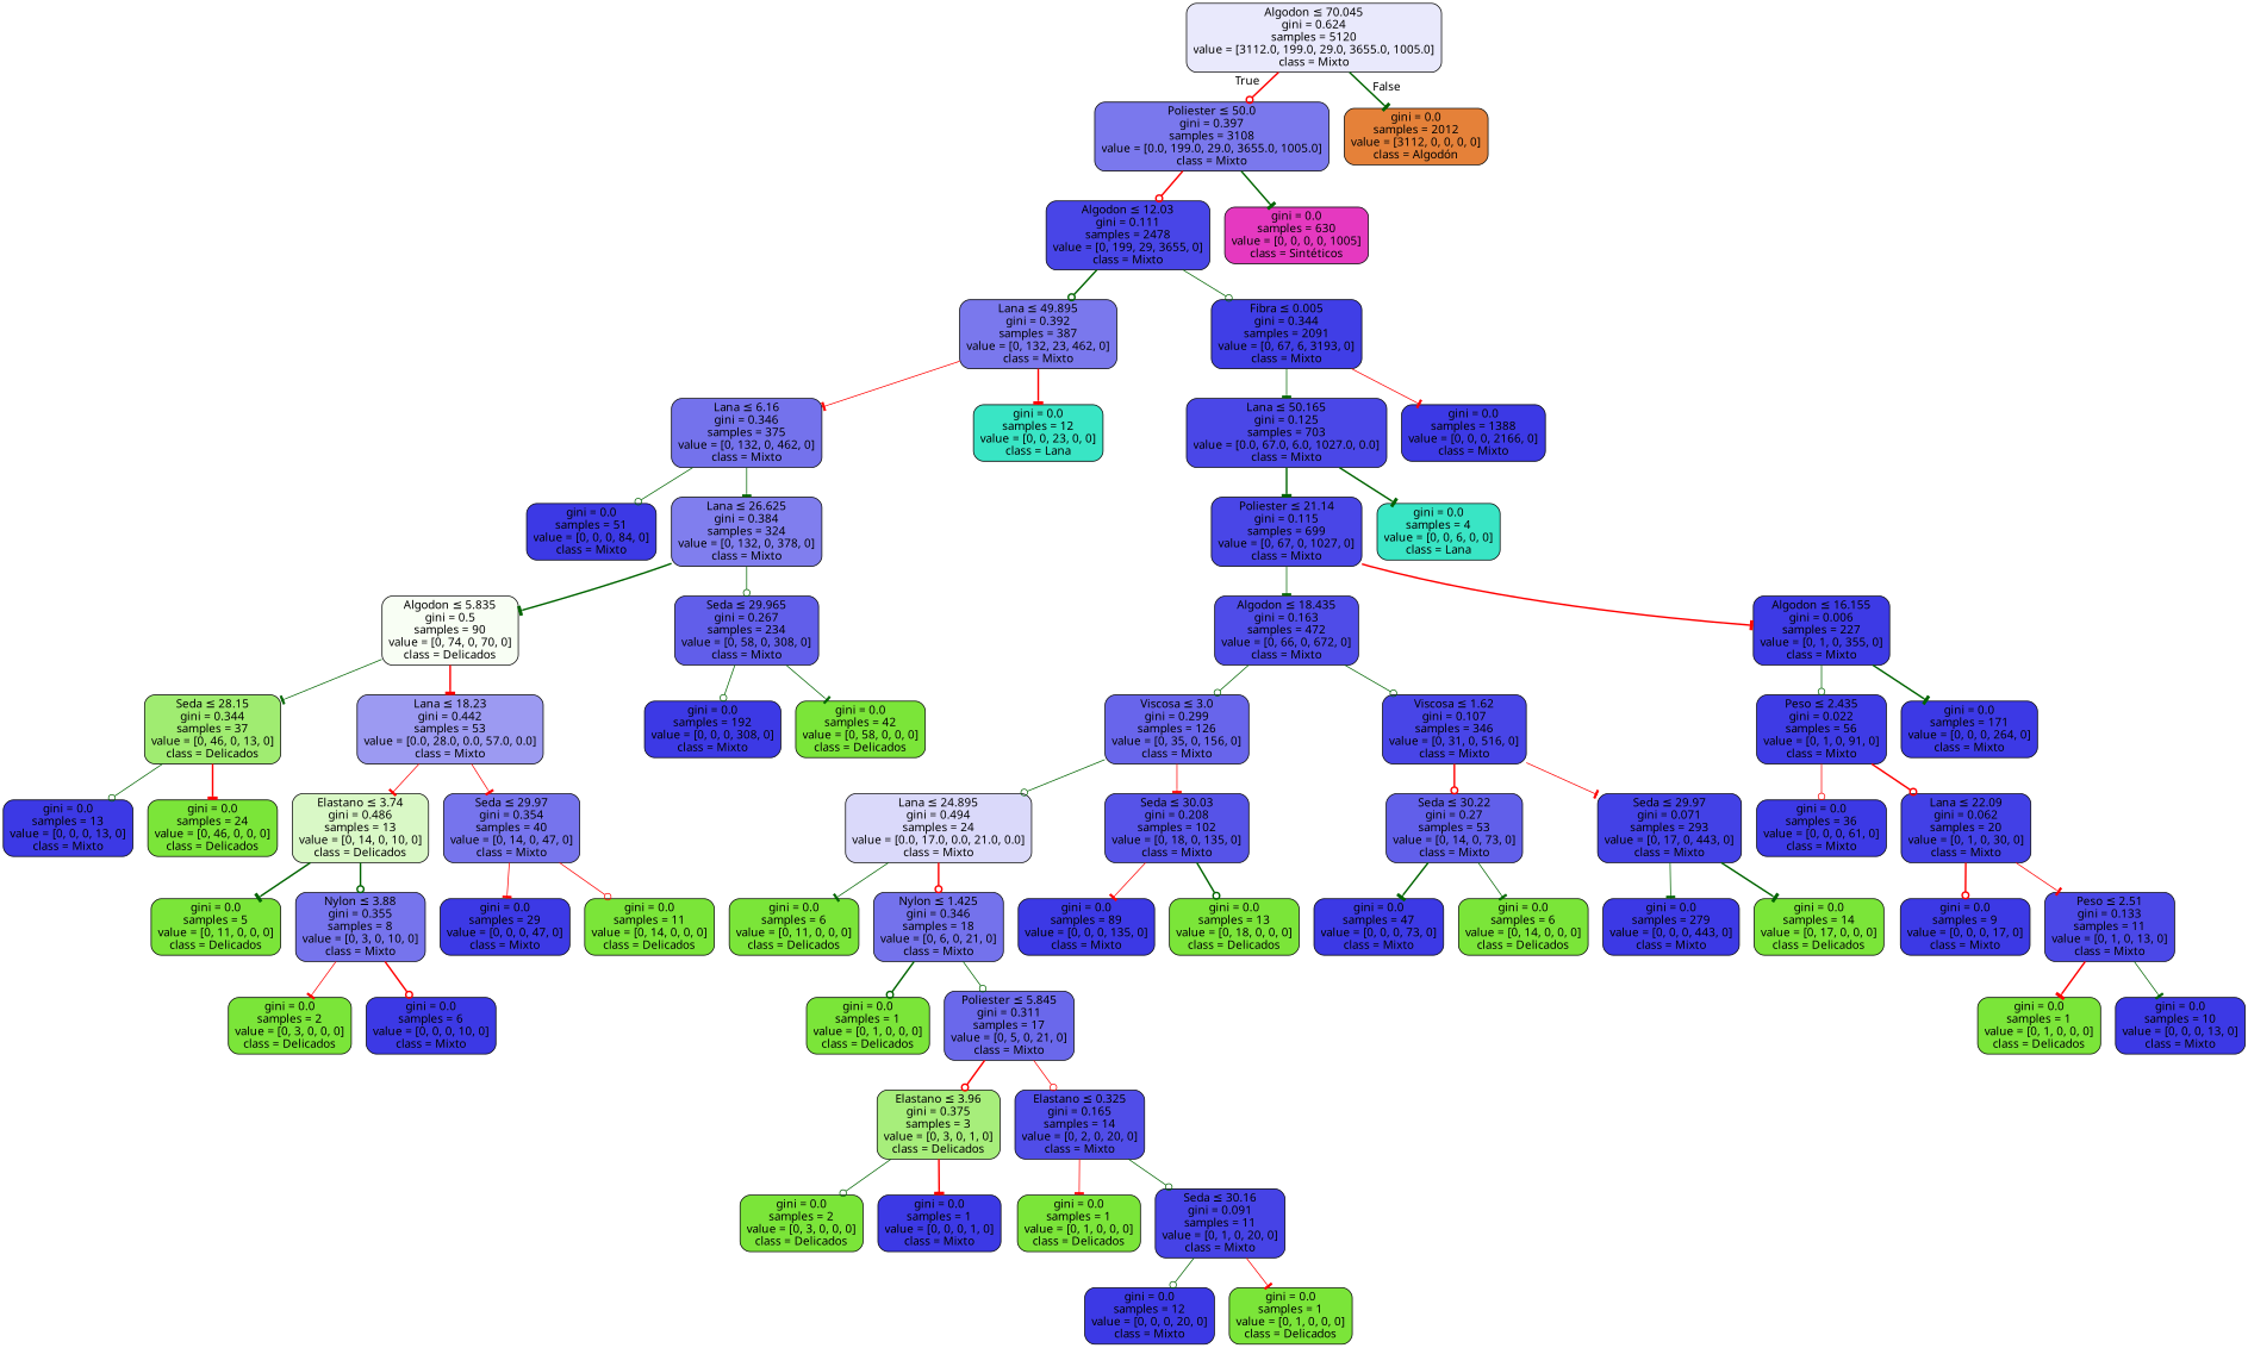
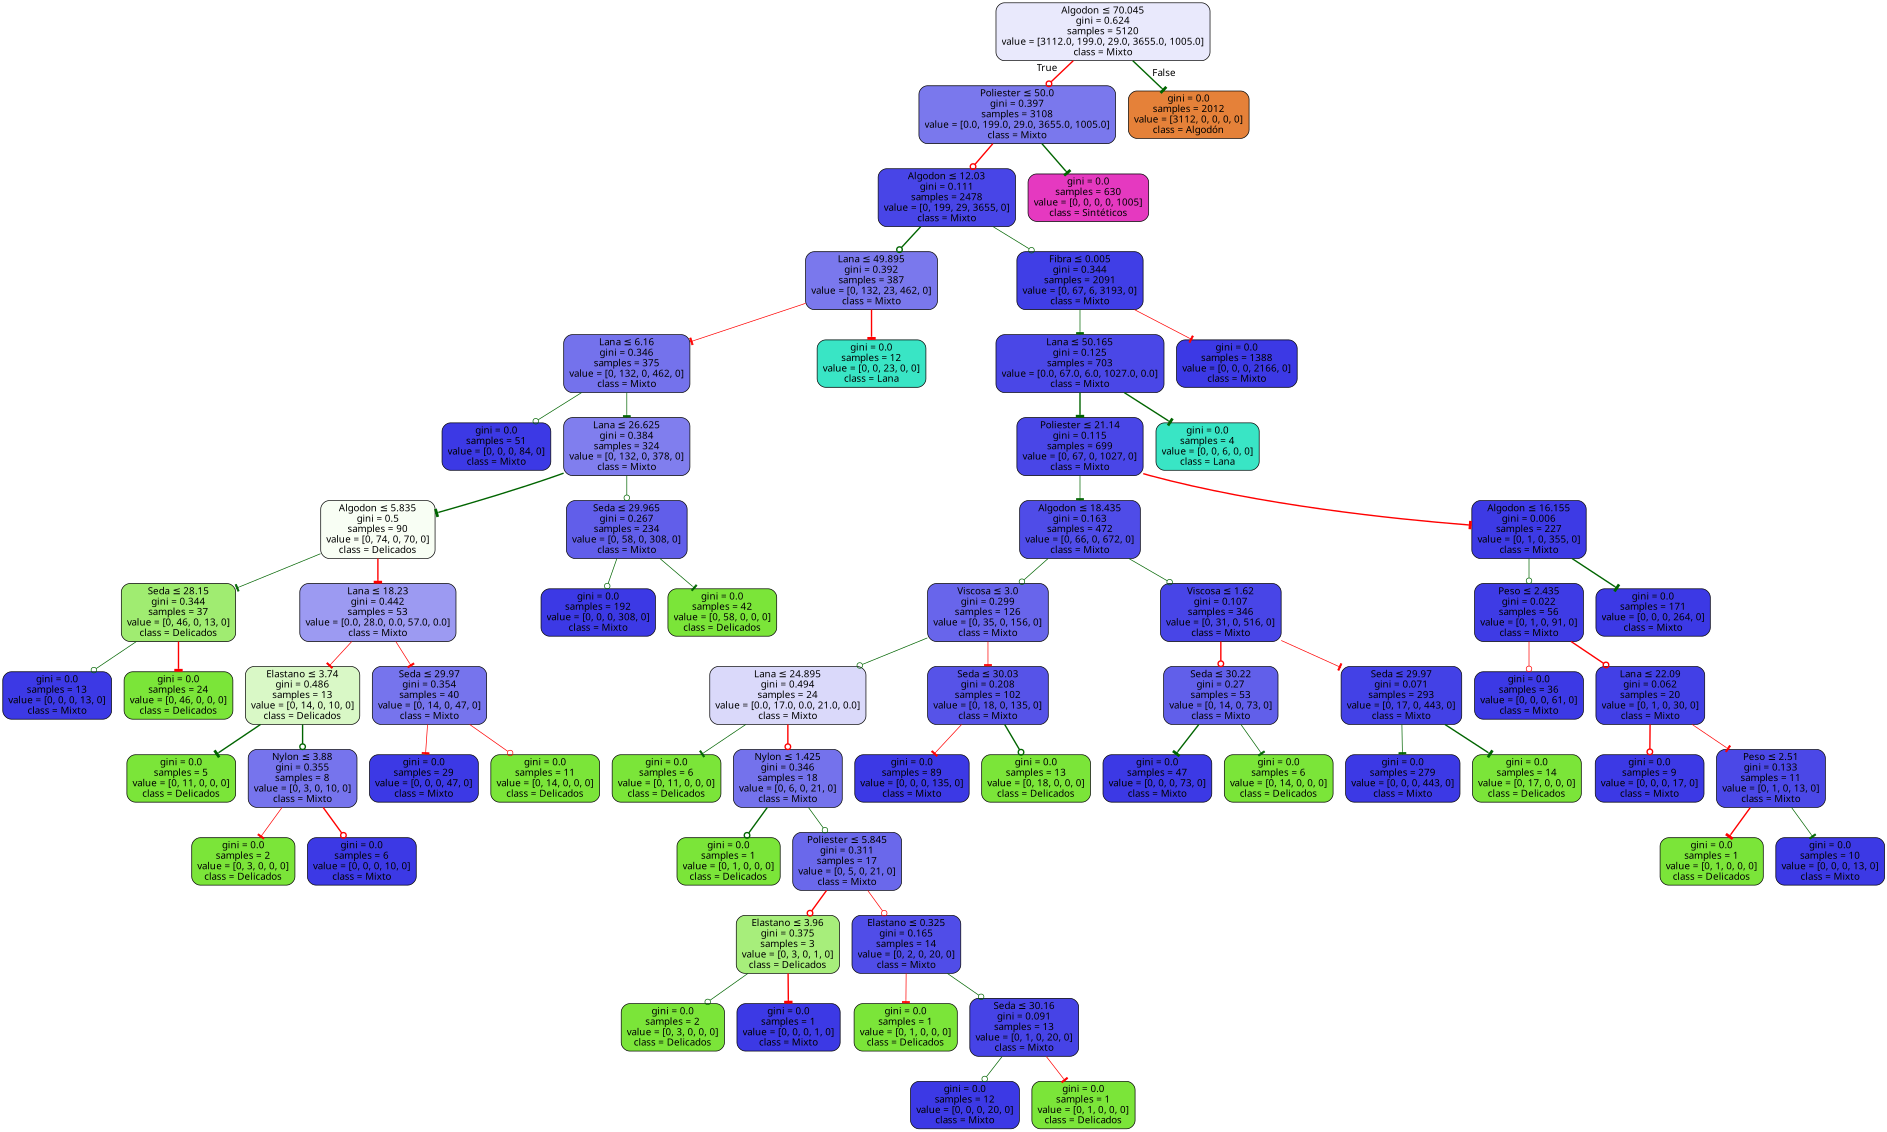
  digraph {
    fontname="Noto Sans"
    node [color=black fillcolor="#3c39e5" fontname="Noto Sans" shape=box style="filled, rounded"]
    edge [arrowhead=tee color=darkgreen fontname="Noto Sans" style=solid]
    n1 [fillcolor="#e9e9fc" label=<Algodon &le; 70.045<br/>gini = 0.624<br/>samples = 5120<br/>value = [3112.0, 199.0, 29.0, 3655.0, 1005.0]<br/>class = Mixto>]
    n2 [fillcolor="#7a78ed" label=<Poliester &le; 50.0<br/>gini = 0.397<br/>samples = 3108<br/>value = [0.0, 199.0, 29.0, 3655.0, 1005.0]<br/>class = Mixto>]
    n3 [fillcolor="#e58139" label=<gini = 0.0<br/>samples = 2012<br/>value = [3112, 0, 0, 0, 0]<br/>class = Algodón>]
    n4 [fillcolor="#4845e7" label=<Algodon &le; 12.03<br/>gini = 0.111<br/>samples = 2478<br/>value = [0, 199, 29, 3655, 0]<br/>class = Mixto>]
    n5 [fillcolor="#e539c0" label=<gini = 0.0<br/>samples = 630<br/>value = [0, 0, 0, 0, 1005]<br/>class = Sintéticos>]
    n6 [fillcolor="#7a78ed" label=<Lana &le; 49.895<br/>gini = 0.392<br/>samples = 387<br/>value = [0, 132, 23, 462, 0]<br/>class = Mixto>]
    n7 [fillcolor="#403ee6" label=<Fibra &le; 0.005<br/>gini = 0.344<br/>samples = 2091<br/>value = [0, 67, 6, 3193, 0]<br/>class = Mixto>]
    n8 [fillcolor="#7472ec" label=<Lana &le; 6.16<br/>gini = 0.346<br/>samples = 375<br/>value = [0, 132, 0, 462, 0]<br/>class = Mixto>]
    n9 [fillcolor="#39e5c5" label=<gini = 0.0<br/>samples = 12<br/>value = [0, 0, 23, 0, 0]<br/>class = Lana>]
    n10 [fillcolor="#4a47e7" label=<Lana &le; 50.165<br/>gini = 0.125<br/>samples = 703<br/>value = [0.0, 67.0, 6.0, 1027.0, 0.0]<br/>class = Mixto>]
    n11 [label=<gini = 0.0<br/>samples = 1388<br/>value = [0, 0, 0, 2166, 0]<br/>class = Mixto>]
    n12 [label=<gini = 0.0<br/>samples = 51<br/>value = [0, 0, 0, 84, 0]<br/>class = Mixto>]
    n13 [fillcolor="#807eee" label=<Lana &le; 26.625<br/>gini = 0.384<br/>samples = 324<br/>value = [0, 132, 0, 378, 0]<br/>class = Mixto>]
    n14 [fillcolor="#f8fef4" label=<Algodon &le; 5.835<br/>gini = 0.5<br/>samples = 90<br/>value = [0, 74, 0, 70, 0]<br/>class = Delicados>]
    n15 [fillcolor="#615eea" label=<Seda &le; 29.965<br/>gini = 0.267<br/>samples = 234<br/>value = [0, 58, 0, 308, 0]<br/>class = Mixto>]
    n16 [fillcolor="#a0ec71" label=<Seda &le; 28.15<br/>gini = 0.344<br/>samples = 37<br/>value = [0, 46, 0, 13, 0]<br/>class = Delicados>]
    n17 [fillcolor="#9c9af2" label=<Lana &le; 18.23<br/>gini = 0.442<br/>samples = 53<br/>value = [0.0, 28.0, 0.0, 57.0, 0.0]<br/>class = Mixto>]
    n18 [label=<gini = 0.0<br/>samples = 192<br/>value = [0, 0, 0, 308, 0]<br/>class = Mixto>]
    n19 [fillcolor="#7be539" label=<gini = 0.0<br/>samples = 42<br/>value = [0, 58, 0, 0, 0]<br/>class = Delicados>]
    n20 [label=<gini = 0.0<br/>samples = 13<br/>value = [0, 0, 0, 13, 0]<br/>class = Mixto>]
    n21 [fillcolor="#7be539" label=<gini = 0.0<br/>samples = 24<br/>value = [0, 46, 0, 0, 0]<br/>class = Delicados>]
    n22 [fillcolor="#d9f8c6" label=<Elastano &le; 3.74<br/>gini = 0.486<br/>samples = 13<br/>value = [0, 14, 0, 10, 0]<br/>class = Delicados>]
    n23 [fillcolor="#7674ed" label=<Seda &le; 29.97<br/>gini = 0.354<br/>samples = 40<br/>value = [0, 14, 0, 47, 0]<br/>class = Mixto>]
    n24 [fillcolor="#7be539" label=<gini = 0.0<br/>samples = 5<br/>value = [0, 11, 0, 0, 0]<br/>class = Delicados>]
    n25 [fillcolor="#7674ed" label=<Nylon &le; 3.88<br/>gini = 0.355<br/>samples = 8<br/>value = [0, 3, 0, 10, 0]<br/>class = Mixto>]
    n26 [label=<gini = 0.0<br/>samples = 29<br/>value = [0, 0, 0, 47, 0]<br/>class = Mixto>]
    n27 [fillcolor="#7be539" label=<gini = 0.0<br/>samples = 11<br/>value = [0, 14, 0, 0, 0]<br/>class = Delicados>]
    n28 [fillcolor="#7be539" label=<gini = 0.0<br/>samples = 2<br/>value = [0, 3, 0, 0, 0]<br/>class = Delicados>]
    n29 [label=<gini = 0.0<br/>samples = 6<br/>value = [0, 0, 0, 10, 0]<br/>class = Mixto>]
    n30 [fillcolor="#4946e7" label=<Poliester &le; 21.14<br/>gini = 0.115<br/>samples = 699<br/>value = [0, 67, 0, 1027, 0]<br/>class = Mixto>]
    n31 [fillcolor="#39e5c5" label=<gini = 0.0<br/>samples = 4<br/>value = [0, 0, 6, 0, 0]<br/>class = Lana>]
    n32 [fillcolor="#4f4ce8" label=<Algodon &le; 18.435<br/>gini = 0.163<br/>samples = 472<br/>value = [0, 66, 0, 672, 0]<br/>class = Mixto>]
    n33 [fillcolor="#3d3ae5" label=<Algodon &le; 16.155<br/>gini = 0.006<br/>samples = 227<br/>value = [0, 1, 0, 355, 0]<br/>class = Mixto>]
    n34 [fillcolor="#6865eb" label=<Viscosa &le; 3.0<br/>gini = 0.299<br/>samples = 126<br/>value = [0, 35, 0, 156, 0]<br/>class = Mixto>]
    n35 [fillcolor="#4845e7" label=<Viscosa &le; 1.62<br/>gini = 0.107<br/>samples = 346<br/>value = [0, 31, 0, 516, 0]<br/>class = Mixto>]
    n36 [fillcolor="#3e3be5" label=<Peso &le; 2.435<br/>gini = 0.022<br/>samples = 56<br/>value = [0, 1, 0, 91, 0]<br/>class = Mixto>]
    n37 [label=<gini = 0.0<br/>samples = 171<br/>value = [0, 0, 0, 264, 0]<br/>class = Mixto>]
    n38 [fillcolor="#dad9fa" label=<Lana &le; 24.895<br/>gini = 0.494<br/>samples = 24<br/>value = [0.0, 17.0, 0.0, 21.0, 0.0]<br/>class = Mixto>]
    n39 [fillcolor="#5653e8" label=<Seda &le; 30.03<br/>gini = 0.208<br/>samples = 102<br/>value = [0, 18, 0, 135, 0]<br/>class = Mixto>]
    n40 [fillcolor="#615fea" label=<Seda &le; 30.22<br/>gini = 0.27<br/>samples = 53<br/>value = [0, 14, 0, 73, 0]<br/>class = Mixto>]
    n41 [fillcolor="#4341e6" label=<Seda &le; 29.97<br/>gini = 0.071<br/>samples = 293<br/>value = [0, 17, 0, 443, 0]<br/>class = Mixto>]
    n42 [fillcolor="#7be539" label=<gini = 0.0<br/>samples = 6<br/>value = [0, 11, 0, 0, 0]<br/>class = Delicados>]
    n43 [fillcolor="#7472ec" label=<Nylon &le; 1.425<br/>gini = 0.346<br/>samples = 18<br/>value = [0, 6, 0, 21, 0]<br/>class = Mixto>]
    n44 [label=<gini = 0.0<br/>samples = 89<br/>value = [0, 0, 0, 135, 0]<br/>class = Mixto>]
    n45 [fillcolor="#7be539" label=<gini = 0.0<br/>samples = 13<br/>value = [0, 18, 0, 0, 0]<br/>class = Delicados>]
    n46 [fillcolor="#7be539" label=<gini = 0.0<br/>samples = 1<br/>value = [0, 1, 0, 0, 0]<br/>class = Delicados>]
    n47 [fillcolor="#6a68eb" label=<Poliester &le; 5.845<br/>gini = 0.311<br/>samples = 17<br/>value = [0, 5, 0, 21, 0]<br/>class = Mixto>]
    n48 [fillcolor="#a7ee7b" label=<Elastano &le; 3.96<br/>gini = 0.375<br/>samples = 3<br/>value = [0, 3, 0, 1, 0]<br/>class = Delicados>]
    n49 [fillcolor="#504de8" label=<Elastano &le; 0.325<br/>gini = 0.165<br/>samples = 14<br/>value = [0, 2, 0, 20, 0]<br/>class = Mixto>]
    n50 [fillcolor="#7be539" label=<gini = 0.0<br/>samples = 2<br/>value = [0, 3, 0, 0, 0]<br/>class = Delicados>]
    n51 [label=<gini = 0.0<br/>samples = 1<br/>value = [0, 0, 0, 1, 0]<br/>class = Mixto>]
    n52 [fillcolor="#7be539" label=<gini = 0.0<br/>samples = 1<br/>value = [0, 1, 0, 0, 0]<br/>class = Delicados>]
-   n53 [fillcolor="#4643e6" label=<Seda &le; 30.16<br/>gini = 0.091<br/>samples = 11<br/>value = [0, 1, 0, 20, 0]<br/>class = Mixto>]
+   n53 [fillcolor="#4643e6" label=<Seda &le; 30.16<br/>gini = 0.091<br/>samples = 13<br/>value = [0, 1, 0, 20, 0]<br/>class = Mixto>]
    n54 [label=<gini = 0.0<br/>samples = 12<br/>value = [0, 0, 0, 20, 0]<br/>class = Mixto>]
    n55 [fillcolor="#7be539" label=<gini = 0.0<br/>samples = 1<br/>value = [0, 1, 0, 0, 0]<br/>class = Delicados>]
    n56 [label=<gini = 0.0<br/>samples = 47<br/>value = [0, 0, 0, 73, 0]<br/>class = Mixto>]
    n57 [fillcolor="#7be539" label=<gini = 0.0<br/>samples = 6<br/>value = [0, 14, 0, 0, 0]<br/>class = Delicados>]
    n58 [label=<gini = 0.0<br/>samples = 279<br/>value = [0, 0, 0, 443, 0]<br/>class = Mixto>]
    n59 [fillcolor="#7be539" label=<gini = 0.0<br/>samples = 14<br/>value = [0, 17, 0, 0, 0]<br/>class = Delicados>]
    n60 [label=<gini = 0.0<br/>samples = 36<br/>value = [0, 0, 0, 61, 0]<br/>class = Mixto>]
    n61 [fillcolor="#4240e6" label=<Lana &le; 22.09<br/>gini = 0.062<br/>samples = 20<br/>value = [0, 1, 0, 30, 0]<br/>class = Mixto>]
    n62 [label=<gini = 0.0<br/>samples = 9<br/>value = [0, 0, 0, 17, 0]<br/>class = Mixto>]
    n63 [fillcolor="#4b48e7" label=<Peso &le; 2.51<br/>gini = 0.133<br/>samples = 11<br/>value = [0, 1, 0, 13, 0]<br/>class = Mixto>]
    n64 [fillcolor="#7be539" label=<gini = 0.0<br/>samples = 1<br/>value = [0, 1, 0, 0, 0]<br/>class = Delicados>]
    n65 [label=<gini = 0.0<br/>samples = 10<br/>value = [0, 0, 0, 13, 0]<br/>class = Mixto>]
    n1 -> n2 [arrowhead=odot color=red headlabel=True labelangle=45 labeldistance=2.5 style=bold]
    n1 -> n3 [headlabel=False labelangle=-45 labeldistance=2.5 style=bold]
    n2 -> n4 [arrowhead=odot color=red style=bold]
    n2 -> n5 [style=bold]
    n4 -> n6 [arrowhead=odot style=bold]
    n4 -> n7 [arrowhead=odot]
    n6 -> n8 [color=red]
    n6 -> n9 [color=red style=bold]
    n7 -> n10
    n7 -> n11 [color=red]
    n8 -> n12 [arrowhead=odot]
    n8 -> n13
    n10 -> n30 [style=bold]
    n10 -> n31 [style=bold]
    n13 -> n14 [style=bold]
    n13 -> n15 [arrowhead=odot]
    n14 -> n16
    n14 -> n17 [color=red style=bold]
    n15 -> n18 [arrowhead=odot]
    n15 -> n19
    n16 -> n20 [arrowhead=odot]
    n16 -> n21 [color=red style=bold]
    n17 -> n22 [color=red]
    n17 -> n23 [color=red]
    n22 -> n24 [style=bold]
    n22 -> n25 [arrowhead=odot style=bold]
    n23 -> n26 [color=red]
    n23 -> n27 [arrowhead=odot color=red]
    n25 -> n28 [color=red]
    n25 -> n29 [arrowhead=odot color=red style=bold]
    n30 -> n32
    n30 -> n33 [color=red style=bold]
    n32 -> n34 [arrowhead=odot]
    n32 -> n35 [arrowhead=odot]
    n33 -> n36 [arrowhead=odot]
    n33 -> n37 [style=bold]
    n34 -> n38 [arrowhead=odot]
    n34 -> n39 [color=red]
    n35 -> n40 [arrowhead=odot color=red style=bold]
    n35 -> n41 [color=red]
    n36 -> n60 [arrowhead=odot color=red]
    n36 -> n61 [arrowhead=odot color=red style=bold]
    n38 -> n42
    n38 -> n43 [arrowhead=odot color=red style=bold]
    n39 -> n44 [color=red]
    n39 -> n45 [arrowhead=odot style=bold]
    n40 -> n56 [style=bold]
    n40 -> n57
    n41 -> n58
    n41 -> n59 [style=bold]
    n43 -> n46 [arrowhead=odot style=bold]
    n43 -> n47 [arrowhead=odot]
    n47 -> n48 [arrowhead=odot color=red style=bold]
    n47 -> n49 [arrowhead=odot color=red]
    n48 -> n50 [arrowhead=odot]
    n48 -> n51 [color=red style=bold]
    n49 -> n52 [color=red]
    n49 -> n53 [arrowhead=odot]
    n53 -> n54 [arrowhead=odot]
    n53 -> n55 [color=red]
    n61 -> n62 [arrowhead=odot color=red style=bold]
    n61 -> n63 [color=red]
    n63 -> n64 [color=red style=bold]
    n63 -> n65
  }
